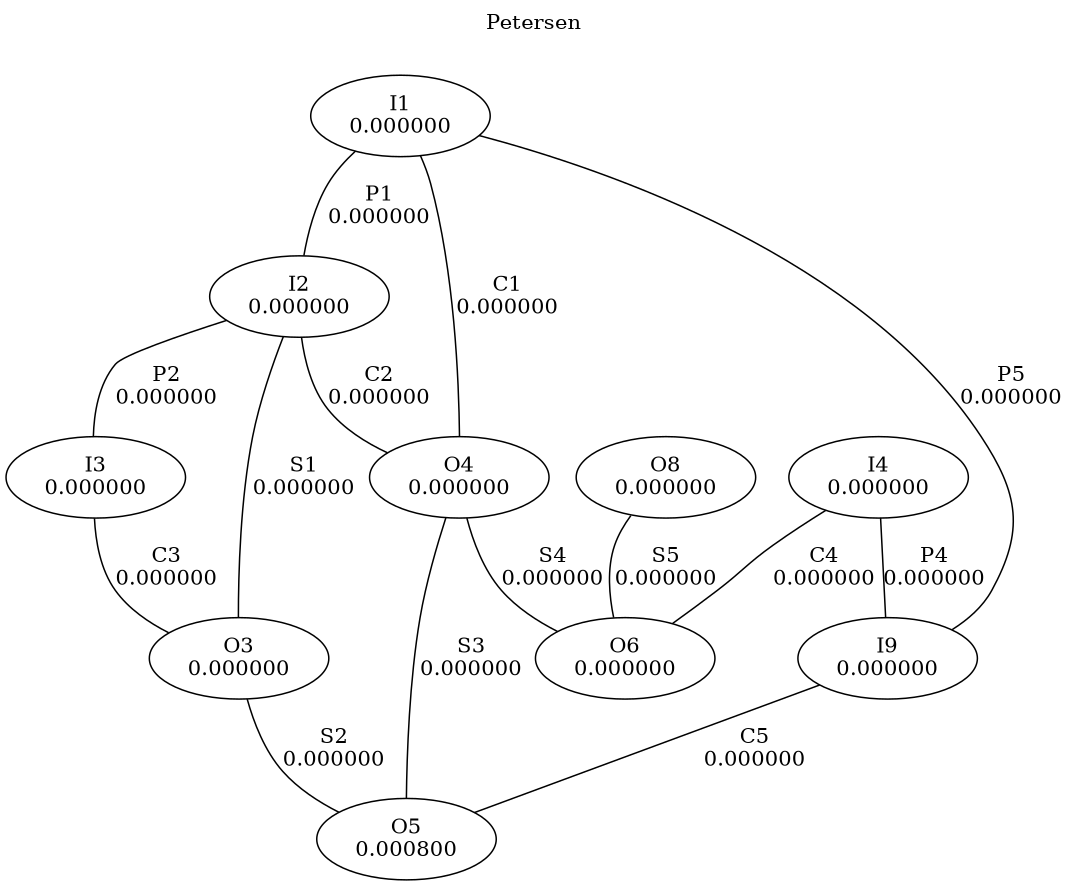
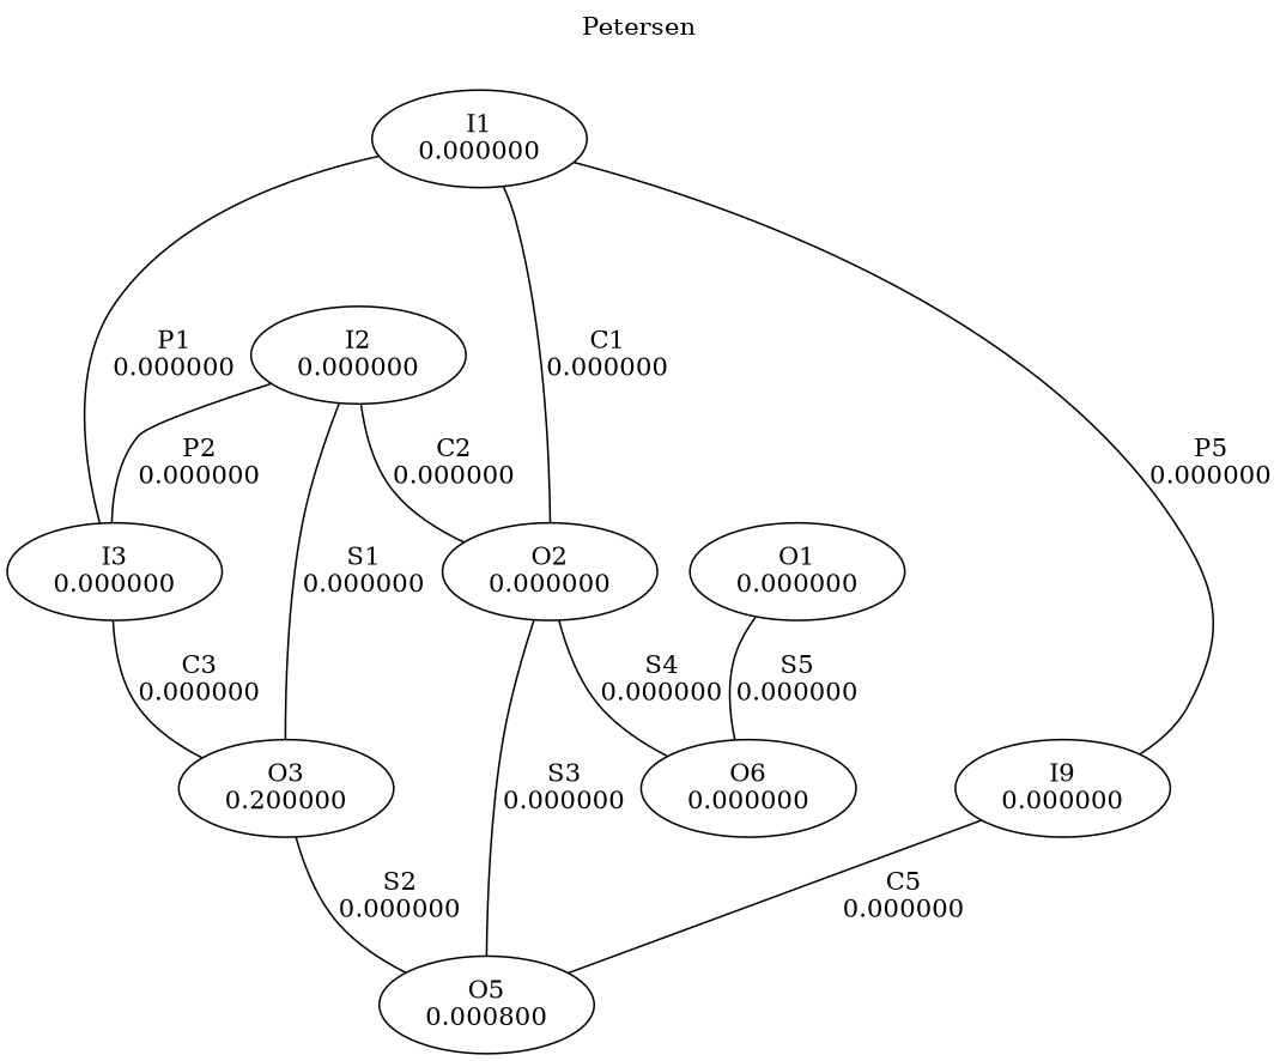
  graph {
    label=Petersen
    labelloc=t
    n1 [label="I1\n0.000000"]
    n2 [label="I2\n0.000000"]
    n3 [label="I9\n0.000000"]
-   n4 [label="O4\n0.000000"]
+   n4 [label="O2\n0.000000"]
    n5 [label="I3\n0.000000"]
-   n6 [label="O3\n0.000000"]
+   n6 [label="O3\n0.200000"]
    n7 [label="O5\n0.000800"]
-   n8 [label="O8\n0.000000"]
+   n8 [label="O1\n0.000000"]
    n9 [label="O6\n0.000000"]
-   n10 [label="I4\n0.000000"]
-   n1 -- n2 [label="P1\n0.000000"]
+   n1 -- n5 [label="P1\n0.000000"]
    n1 -- n3 [label="P5\n0.000000"]
    n1 -- n4 [label="C1\n0.000000"]
    n2 -- n4 [label="C2\n0.000000"]
    n2 -- n5 [label="P2\n0.000000"]
    n2 -- n6 [label="S1\n0.000000"]
    n3 -- n7 [label="C5\n0.000000"]
    n4 -- n7 [label="S3\n0.000000"]
    n4 -- n9 [label="S4\n0.000000"]
    n5 -- n6 [label="C3\n0.000000"]
    n6 -- n7 [label="S2\n0.000000"]
    n8 -- n9 [label="S5\n0.000000"]
-   n10 -- n3 [label="P4\n0.000000"]
-   n10 -- n9 [label="C4\n0.000000"]
  }
